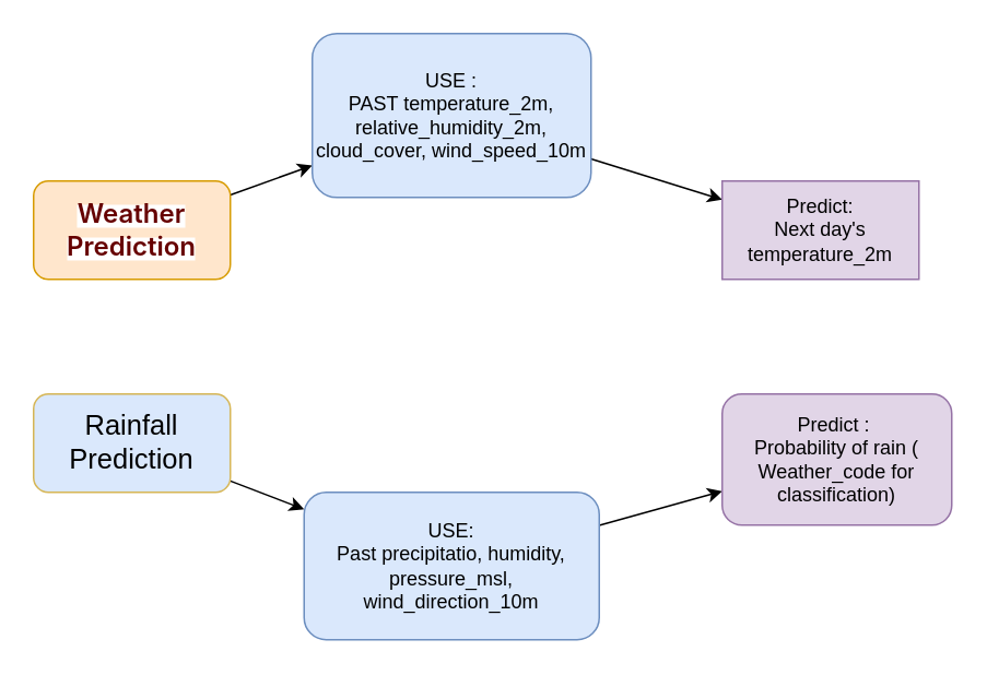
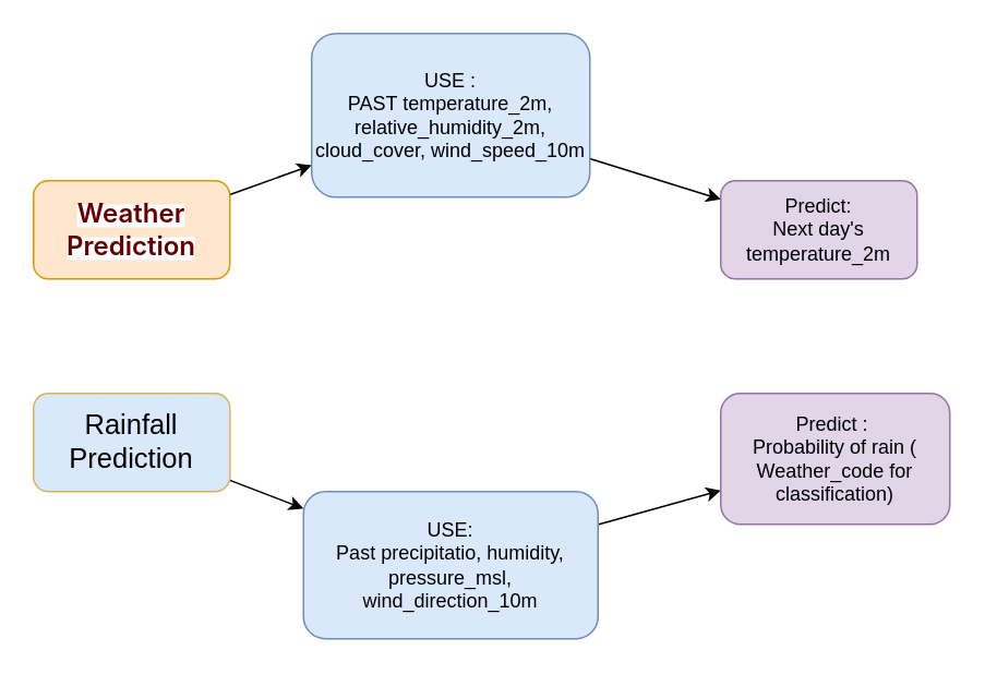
  <mxCell id="0" />
  <mxCell id="1" parent="0" />
  <mxCell id="2" value="" style="edgeStyle=none;html=1;" edge="1" parent="1" source="3" target="5"><mxGeometry relative="1" as="geometry" /></mxCell>
  <mxCell id="3" value="&lt;font style=&quot;background-color: light-dark(#ffffff, var(--ge-dark-color, #121212)); color: rgb(102, 0, 0);&quot;&gt;&lt;br&gt;&lt;strong style=&quot;font-weight: 600; font-family: quote-cjk-patch, Inter, system-ui, -apple-system, BlinkMacSystemFont, &amp;quot;Segoe UI&amp;quot;, Roboto, &amp;quot;Noto Sans&amp;quot;, Ubuntu, Cantarell, &amp;quot;Helvetica Neue&amp;quot;, Oxygen, &amp;quot;Open Sans&amp;quot;, sans-serif; font-size: 16.002px; font-style: normal; font-variant-ligatures: normal; font-variant-caps: normal; letter-spacing: normal; orphans: 2; text-indent: 0px; text-transform: none; widows: 2; word-spacing: 0px; -webkit-text-stroke-width: 0px; white-space: normal; text-decoration-thickness: initial; text-decoration-style: initial; text-decoration-color: initial;&quot;&gt;Weather Prediction&lt;/strong&gt;&lt;/font&gt;&lt;div&gt;&lt;br&gt;&lt;/div&gt;" style="rounded=1;whiteSpace=wrap;html=1;align=center;fillColor=#ffe6cc;strokeColor=#d79b00;" vertex="1" parent="1"><mxGeometry x="20" y="110" width="120" height="60" as="geometry" /></mxCell>
  <mxCell id="4" value="" style="edgeStyle=none;html=1;" edge="1" parent="1" source="5" target="6"><mxGeometry relative="1" as="geometry" /></mxCell>
  <mxCell id="5" value="&lt;div&gt;USE :&lt;/div&gt;&lt;div&gt;PAST temperature_2m, relative_humidity_2m, cloud_cover, wind_speed_10m&lt;/div&gt;" style="rounded=1;whiteSpace=wrap;html=1;align=center;fillColor=#dae8fc;strokeColor=#6c8ebf;" vertex="1" parent="1"><mxGeometry x="190" width="170" height="100" as="geometry" y="20" /></mxCell>
- <mxCell id="6" value="Predict:&lt;div&gt;Next day's temperature_2m&lt;/div&gt;" style="whiteSpace=wrap;html=1;fillColor=#e1d5e7;strokeColor=#9673a6;rounded=0;" vertex="1" parent="1"><mxGeometry x="440" y="110" width="120" height="60" as="geometry" /></mxCell>
+ <mxCell id="6" value="Predict:&lt;div&gt;Next day's temperature_2m&lt;/div&gt;" style="whiteSpace=wrap;html=1;fillColor=#e1d5e7;strokeColor=#9673a6;rounded=1;" vertex="1" parent="1"><mxGeometry x="440" y="110" width="120" height="60" as="geometry" /></mxCell>
  <mxCell id="7" value="" style="edgeStyle=none;html=1;" edge="1" parent="1" source="8" target="10"><mxGeometry relative="1" as="geometry" /></mxCell>
  <mxCell id="8" value="&lt;font style=&quot;font-size: 17px;&quot;&gt;Rainfall Prediction&lt;/font&gt;" style="rounded=1;whiteSpace=wrap;html=1;fillColor=#dae8fc;strokeColor=#d6b656;" vertex="1" parent="1"><mxGeometry x="20" y="240" width="120" height="60" as="geometry" /></mxCell>
  <mxCell id="9" value="" style="edgeStyle=none;html=1;" edge="1" parent="1" source="10" target="11"><mxGeometry relative="1" as="geometry" /></mxCell>
  <mxCell id="10" value="USE:&lt;br&gt;Past precipitatio, humidity, pressure_msl, wind_direction_10m" style="whiteSpace=wrap;html=1;fillColor=#dae8fc;strokeColor=#6c8ebf;rounded=1;" vertex="1" parent="1"><mxGeometry x="185" y="300" width="180" height="90" as="geometry" /></mxCell>
  <mxCell id="11" value="Predict :&amp;nbsp;&lt;div&gt;Probability of rain ( Weather_code for classification)&lt;/div&gt;" style="whiteSpace=wrap;html=1;fillColor=#e1d5e7;strokeColor=#9673a6;rounded=1;" vertex="1" parent="1"><mxGeometry x="440" y="240" width="140" height="80" as="geometry" /></mxCell>
